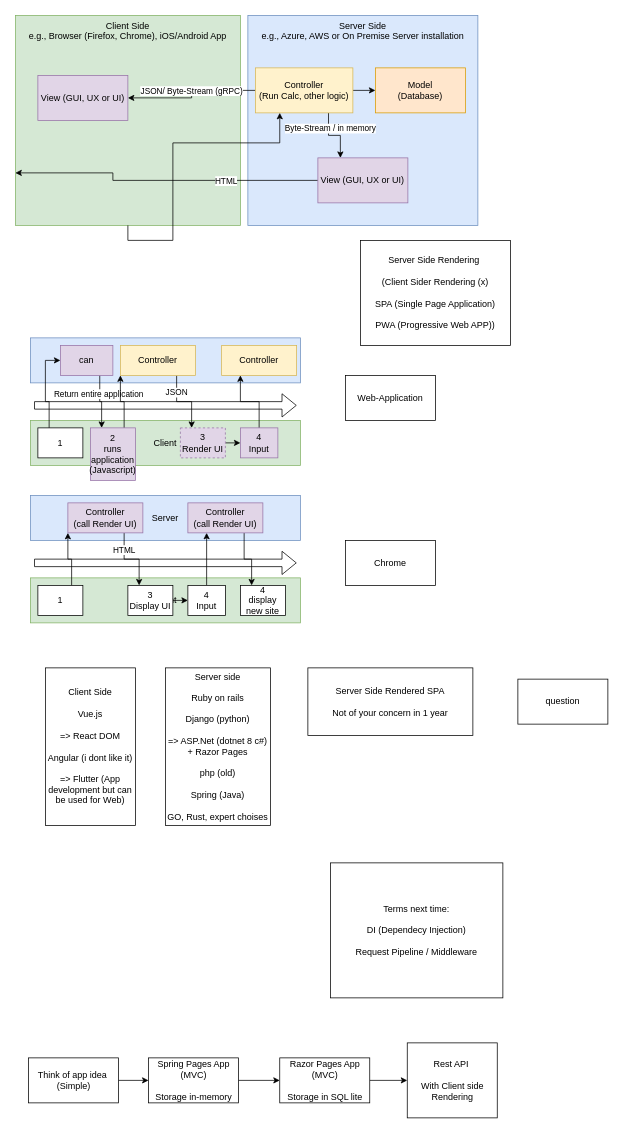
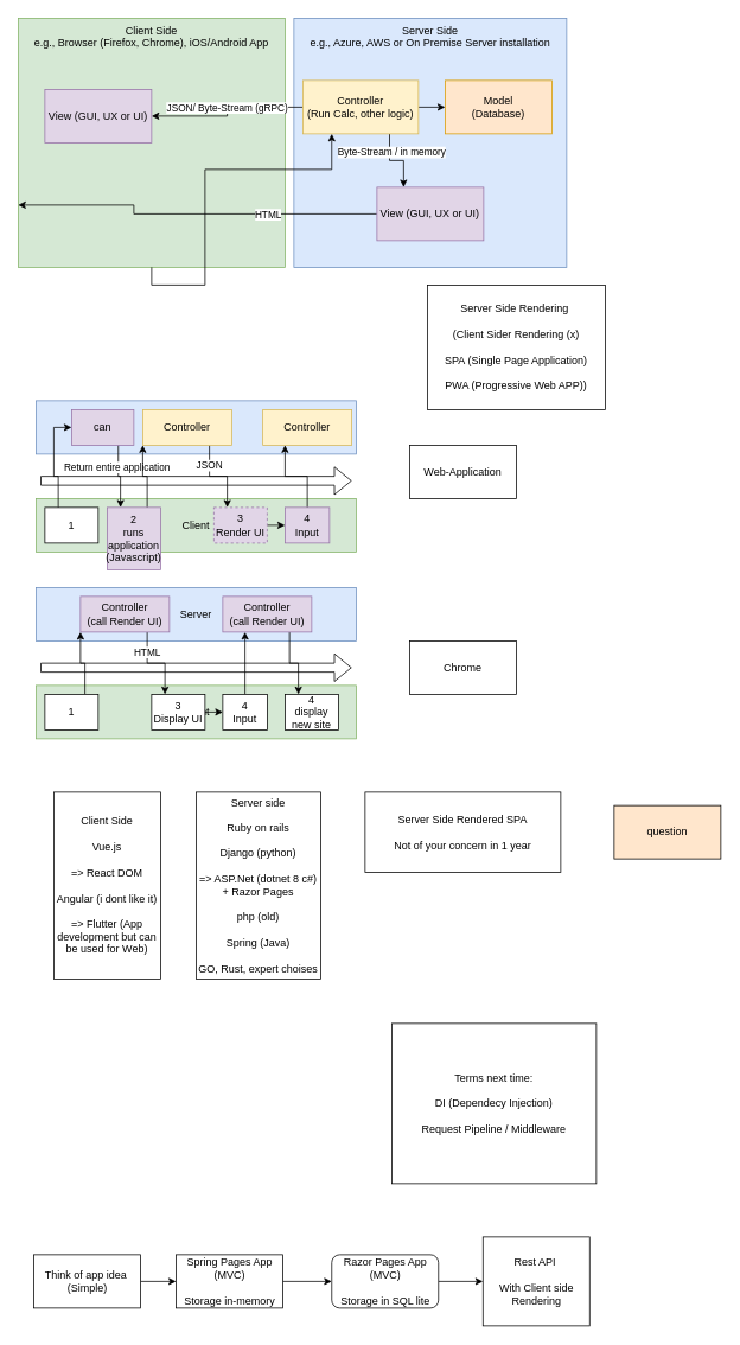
  <mxCell id="0" />
  <mxCell id="1" parent="0" />
  <mxCell id="2" value="Client Side&lt;br&gt;e.g., Browser (Firefox, Chrome), iOS/Android App" style="rounded=0;whiteSpace=wrap;html=1;horizontal=1;verticalAlign=top;fillColor=#d5e8d4;strokeColor=#82b366;" parent="1" vertex="1"><mxGeometry x="20" y="20" width="300" height="280" as="geometry" /></mxCell>
  <mxCell id="3" value="Server Side&lt;br&gt;e.g., Azure, AWS or On Premise Server installation" style="rounded=0;whiteSpace=wrap;html=1;horizontal=1;verticalAlign=top;fillColor=#dae8fc;strokeColor=#6c8ebf;" parent="1" vertex="1"><mxGeometry x="330" y="20" width="306.67" height="280" as="geometry" /></mxCell>
  <mxCell id="4" style="edgeStyle=orthogonalEdgeStyle;rounded=0;orthogonalLoop=1;jettySize=auto;html=1;exitX=0;exitY=0.5;exitDx=0;exitDy=0;entryX=0;entryY=0.75;entryDx=0;entryDy=0;" parent="1" source="6" target="2" edge="1"><mxGeometry relative="1" as="geometry"><mxPoint x="170" y="240" as="targetPoint" /><Array as="points"><mxPoint x="150" y="240" /><mxPoint x="150" y="230" /></Array></mxGeometry></mxCell>
  <mxCell id="5" value="HTML" style="edgeLabel;html=1;align=center;verticalAlign=middle;resizable=0;points=[];" parent="4" vertex="1" connectable="0"><mxGeometry x="-0.09" y="3" relative="1" as="geometry"><mxPoint x="65" y="-3" as="offset" /></mxGeometry></mxCell>
  <mxCell id="6" value="View (GUI, UX or UI)" style="rounded=0;whiteSpace=wrap;html=1;fillColor=#e1d5e7;strokeColor=#9673a6;" parent="1" vertex="1"><mxGeometry x="423.34" y="210" width="120" height="60" as="geometry" /></mxCell>
  <mxCell id="7" value="Model&lt;br&gt;(Database)" style="rounded=0;whiteSpace=wrap;html=1;fillColor=#ffe6cc;strokeColor=#d79b00;" parent="1" vertex="1"><mxGeometry x="500" y="90" width="120" height="60" as="geometry" /></mxCell>
  <mxCell id="8" style="edgeStyle=orthogonalEdgeStyle;rounded=0;orthogonalLoop=1;jettySize=auto;html=1;exitX=1;exitY=0.5;exitDx=0;exitDy=0;entryX=0;entryY=0.5;entryDx=0;entryDy=0;" parent="1" source="13" target="7" edge="1"><mxGeometry relative="1" as="geometry" /></mxCell>
  <mxCell id="9" style="edgeStyle=orthogonalEdgeStyle;rounded=0;orthogonalLoop=1;jettySize=auto;html=1;exitX=0.75;exitY=1;exitDx=0;exitDy=0;entryX=0.25;entryY=0;entryDx=0;entryDy=0;" parent="1" source="13" target="6" edge="1"><mxGeometry relative="1" as="geometry" /></mxCell>
  <mxCell id="10" value="Byte-Stream / in memory" style="edgeLabel;html=1;align=center;verticalAlign=middle;resizable=0;points=[];" parent="9" vertex="1" connectable="0"><mxGeometry x="-0.465" y="2" relative="1" as="geometry"><mxPoint as="offset" /></mxGeometry></mxCell>
  <mxCell id="11" style="edgeStyle=orthogonalEdgeStyle;rounded=0;orthogonalLoop=1;jettySize=auto;html=1;exitX=0;exitY=0.5;exitDx=0;exitDy=0;entryX=1;entryY=0.5;entryDx=0;entryDy=0;" parent="1" source="13" target="16" edge="1"><mxGeometry relative="1" as="geometry" /></mxCell>
  <mxCell id="12" value="JSON/ Byte-Stream (gRPC)" style="edgeLabel;html=1;align=center;verticalAlign=middle;resizable=0;points=[];" parent="11" vertex="1" connectable="0"><mxGeometry x="-0.208" relative="1" as="geometry"><mxPoint x="-15" as="offset" /></mxGeometry></mxCell>
  <mxCell id="13" value="Controller&lt;br&gt;(Run Calc, other logic)" style="rounded=0;whiteSpace=wrap;html=1;fillColor=#fff2cc;strokeColor=#d6b656;" parent="1" vertex="1"><mxGeometry x="340" y="90" width="130" height="60" as="geometry" /></mxCell>
  <mxCell id="14" style="edgeStyle=orthogonalEdgeStyle;rounded=0;orthogonalLoop=1;jettySize=auto;html=1;exitX=0.5;exitY=1;exitDx=0;exitDy=0;entryX=0.25;entryY=1;entryDx=0;entryDy=0;" parent="1" source="2" target="13" edge="1"><mxGeometry relative="1" as="geometry"><Array as="points"><mxPoint x="170" y="320" /><mxPoint x="230" y="320" /><mxPoint x="230" y="190" /><mxPoint x="373" y="190" /><mxPoint x="373" y="150" /></Array></mxGeometry></mxCell>
  <mxCell id="15" value="Server Side Rendering&amp;nbsp;&lt;br&gt;&lt;br&gt;(Client Sider Rendering (x)&lt;br&gt;&lt;br&gt;SPA (Single Page Application)&lt;br&gt;&lt;br&gt;PWA (Progressive Web APP))" style="rounded=0;whiteSpace=wrap;html=1;" parent="1" vertex="1"><mxGeometry x="480" y="320" width="200" height="140" as="geometry" /></mxCell>
  <mxCell id="16" value="View (GUI, UX or UI)" style="rounded=0;whiteSpace=wrap;html=1;fillColor=#e1d5e7;strokeColor=#9673a6;" parent="1" vertex="1"><mxGeometry x="50" y="100" width="120" height="60" as="geometry" /></mxCell>
  <mxCell id="17" value="Server" style="rounded=0;whiteSpace=wrap;html=1;fillColor=#dae8fc;strokeColor=#6c8ebf;" parent="1" vertex="1"><mxGeometry x="40" y="450" width="360" height="60" as="geometry" /></mxCell>
  <mxCell id="18" value="Client" style="rounded=0;whiteSpace=wrap;html=1;fillColor=#d5e8d4;strokeColor=#82b366;" parent="1" vertex="1"><mxGeometry x="40" y="560" width="360" height="60" as="geometry" /></mxCell>
  <mxCell id="19" value="" style="shape=flexArrow;endArrow=classic;html=1;rounded=0;" parent="1" edge="1"><mxGeometry width="50" height="50" relative="1" as="geometry"><mxPoint x="45" y="540" as="sourcePoint" /><mxPoint x="395" y="540" as="targetPoint" /></mxGeometry></mxCell>
  <mxCell id="20" style="edgeStyle=orthogonalEdgeStyle;rounded=0;orthogonalLoop=1;jettySize=auto;html=1;exitX=0.75;exitY=1;exitDx=0;exitDy=0;entryX=0.25;entryY=0;entryDx=0;entryDy=0;" parent="1" source="22" target="26" edge="1"><mxGeometry relative="1" as="geometry" /></mxCell>
  <mxCell id="21" value="Return entire application" style="edgeLabel;html=1;align=center;verticalAlign=middle;resizable=0;points=[];" parent="20" vertex="1" connectable="0"><mxGeometry x="-0.336" y="-2" relative="1" as="geometry"><mxPoint as="offset" /></mxGeometry></mxCell>
  <mxCell id="22" value="can" style="rounded=0;whiteSpace=wrap;html=1;fillColor=#e1d5e7;strokeColor=#9673a6;" parent="1" vertex="1"><mxGeometry x="80" y="460" width="70" height="40" as="geometry" /></mxCell>
  <mxCell id="23" style="edgeStyle=orthogonalEdgeStyle;rounded=0;orthogonalLoop=1;jettySize=auto;html=1;exitX=0.25;exitY=0;exitDx=0;exitDy=0;entryX=0;entryY=0.5;entryDx=0;entryDy=0;" parent="1" source="24" target="22" edge="1"><mxGeometry relative="1" as="geometry" /></mxCell>
  <mxCell id="24" value="1" style="rounded=0;whiteSpace=wrap;html=1;" parent="1" vertex="1"><mxGeometry x="50" y="570" width="60" height="40" as="geometry" /></mxCell>
  <mxCell id="25" style="edgeStyle=orthogonalEdgeStyle;rounded=0;orthogonalLoop=1;jettySize=auto;html=1;exitX=0.75;exitY=0;exitDx=0;exitDy=0;entryX=0;entryY=1;entryDx=0;entryDy=0;" parent="1" source="26" target="29" edge="1"><mxGeometry relative="1" as="geometry" /></mxCell>
  <mxCell id="26" value="2&lt;br&gt;runs application (Javascript)" style="rounded=0;whiteSpace=wrap;html=1;fillColor=#e1d5e7;strokeColor=#9673a6;" parent="1" vertex="1"><mxGeometry x="120" y="570" width="60" height="70" as="geometry" /></mxCell>
  <mxCell id="27" style="edgeStyle=orthogonalEdgeStyle;rounded=0;orthogonalLoop=1;jettySize=auto;html=1;exitX=0.75;exitY=1;exitDx=0;exitDy=0;entryX=0.25;entryY=0;entryDx=0;entryDy=0;" parent="1" source="29" target="31" edge="1"><mxGeometry relative="1" as="geometry" /></mxCell>
  <mxCell id="28" value="JSON" style="edgeLabel;html=1;align=center;verticalAlign=middle;resizable=0;points=[];" parent="27" vertex="1" connectable="0"><mxGeometry x="-0.511" y="-1" relative="1" as="geometry"><mxPoint as="offset" /></mxGeometry></mxCell>
  <mxCell id="29" value="Controller" style="rounded=0;whiteSpace=wrap;html=1;fillColor=#fff2cc;strokeColor=#d6b656;" parent="1" vertex="1"><mxGeometry x="160" y="460" width="100" height="40" as="geometry" /></mxCell>
  <mxCell id="30" style="edgeStyle=orthogonalEdgeStyle;rounded=0;orthogonalLoop=1;jettySize=auto;html=1;exitX=1;exitY=0.5;exitDx=0;exitDy=0;entryX=0;entryY=0.5;entryDx=0;entryDy=0;" parent="1" source="31" target="33" edge="1"><mxGeometry relative="1" as="geometry" /></mxCell>
  <mxCell id="31" value="3&lt;br&gt;Render UI" style="rounded=0;whiteSpace=wrap;html=1;fillColor=#e1d5e7;strokeColor=#9673a6;dashed=1;" parent="1" vertex="1"><mxGeometry x="240" y="570" width="60" height="40" as="geometry" /></mxCell>
  <mxCell id="32" style="edgeStyle=orthogonalEdgeStyle;rounded=0;orthogonalLoop=1;jettySize=auto;html=1;exitX=0.5;exitY=0;exitDx=0;exitDy=0;entryX=0.25;entryY=1;entryDx=0;entryDy=0;" parent="1" source="33" target="34" edge="1"><mxGeometry relative="1" as="geometry" /></mxCell>
  <mxCell id="33" value="4&lt;br&gt;Input" style="rounded=0;whiteSpace=wrap;html=1;fillColor=#e1d5e7;strokeColor=#9673a6;" parent="1" vertex="1"><mxGeometry x="320" y="570" width="50" height="40" as="geometry" /></mxCell>
  <mxCell id="34" value="Controller" style="rounded=0;whiteSpace=wrap;html=1;fillColor=#fff2cc;strokeColor=#d6b656;" parent="1" vertex="1"><mxGeometry x="295" y="460" width="100" height="40" as="geometry" /></mxCell>
  <mxCell id="35" value="Server" style="rounded=0;whiteSpace=wrap;html=1;fillColor=#dae8fc;strokeColor=#6c8ebf;" parent="1" vertex="1"><mxGeometry x="40" y="660" width="360" height="60" as="geometry" /></mxCell>
  <mxCell id="36" value="Client" style="rounded=0;whiteSpace=wrap;html=1;fillColor=#d5e8d4;strokeColor=#82b366;" parent="1" vertex="1"><mxGeometry x="40" y="770" width="360" height="60" as="geometry" /></mxCell>
  <mxCell id="37" value="" style="shape=flexArrow;endArrow=classic;html=1;rounded=0;" parent="1" edge="1"><mxGeometry width="50" height="50" relative="1" as="geometry"><mxPoint x="45" y="750" as="sourcePoint" /><mxPoint x="395" y="750" as="targetPoint" /></mxGeometry></mxCell>
  <mxCell id="38" style="edgeStyle=orthogonalEdgeStyle;rounded=0;orthogonalLoop=1;jettySize=auto;html=1;exitX=0.75;exitY=0;exitDx=0;exitDy=0;entryX=0;entryY=1;entryDx=0;entryDy=0;" parent="1" source="39" target="42" edge="1"><mxGeometry relative="1" as="geometry" /></mxCell>
  <mxCell id="39" value="1" style="rounded=0;whiteSpace=wrap;html=1;" parent="1" vertex="1"><mxGeometry x="50" y="780" width="60" height="40" as="geometry" /></mxCell>
  <mxCell id="40" style="edgeStyle=orthogonalEdgeStyle;rounded=0;orthogonalLoop=1;jettySize=auto;html=1;exitX=0.75;exitY=1;exitDx=0;exitDy=0;entryX=0.25;entryY=0;entryDx=0;entryDy=0;" parent="1" source="42" target="44" edge="1"><mxGeometry relative="1" as="geometry" /></mxCell>
  <mxCell id="41" value="HTML" style="edgeLabel;html=1;align=center;verticalAlign=middle;resizable=0;points=[];" parent="40" vertex="1" connectable="0"><mxGeometry x="-0.511" y="-1" relative="1" as="geometry"><mxPoint as="offset" /></mxGeometry></mxCell>
  <mxCell id="42" value="Controller&lt;br&gt;(call Render UI)" style="rounded=0;whiteSpace=wrap;html=1;fillColor=#e1d5e7;strokeColor=#9673a6;" parent="1" vertex="1"><mxGeometry x="90" y="670" width="100" height="40" as="geometry" /></mxCell>
  <mxCell id="43" style="edgeStyle=orthogonalEdgeStyle;rounded=0;orthogonalLoop=1;jettySize=auto;html=1;exitX=1;exitY=0.5;exitDx=0;exitDy=0;entryX=0;entryY=0.5;entryDx=0;entryDy=0;" parent="1" source="44" target="46" edge="1"><mxGeometry relative="1" as="geometry" /></mxCell>
  <mxCell id="44" value="3&lt;br&gt;Display UI" style="rounded=0;whiteSpace=wrap;html=1;" parent="1" vertex="1"><mxGeometry x="170" y="780" width="60" height="40" as="geometry" /></mxCell>
  <mxCell id="45" style="edgeStyle=orthogonalEdgeStyle;rounded=0;orthogonalLoop=1;jettySize=auto;html=1;exitX=0.5;exitY=0;exitDx=0;exitDy=0;entryX=0.25;entryY=1;entryDx=0;entryDy=0;" parent="1" source="46" target="48" edge="1"><mxGeometry relative="1" as="geometry" /></mxCell>
  <mxCell id="46" value="4&lt;br&gt;Input" style="rounded=0;whiteSpace=wrap;html=1;" parent="1" vertex="1"><mxGeometry x="250" y="780" width="50" height="40" as="geometry" /></mxCell>
  <mxCell id="47" style="edgeStyle=orthogonalEdgeStyle;rounded=0;orthogonalLoop=1;jettySize=auto;html=1;exitX=0.75;exitY=1;exitDx=0;exitDy=0;entryX=0.25;entryY=0;entryDx=0;entryDy=0;" parent="1" source="48" target="49" edge="1"><mxGeometry relative="1" as="geometry" /></mxCell>
  <mxCell id="48" value="Controller&lt;br&gt;(call Render UI)" style="rounded=0;whiteSpace=wrap;html=1;fillColor=#e1d5e7;strokeColor=#9673a6;" parent="1" vertex="1"><mxGeometry x="250" y="670" width="100" height="40" as="geometry" /></mxCell>
  <mxCell id="49" value="4&lt;br&gt;display new site" style="rounded=0;whiteSpace=wrap;html=1;" parent="1" vertex="1"><mxGeometry x="320" y="780" width="60" height="40" as="geometry" /></mxCell>
  <mxCell id="50" value="Chrome" style="rounded=0;whiteSpace=wrap;html=1;" parent="1" vertex="1"><mxGeometry x="460" y="720" width="120" height="60" as="geometry" /></mxCell>
  <mxCell id="51" value="Web-Application" style="rounded=0;whiteSpace=wrap;html=1;" parent="1" vertex="1"><mxGeometry x="460" y="500" width="120" height="60" as="geometry" /></mxCell>
  <mxCell id="52" value="Server Side Rendered SPA&lt;br&gt;&lt;br&gt;Not of your concern in 1 year" style="rounded=0;whiteSpace=wrap;html=1;" parent="1" vertex="1"><mxGeometry x="410" y="890" width="220" height="90" as="geometry" /></mxCell>
  <mxCell id="53" value="Server side&lt;br&gt;&lt;br&gt;Ruby on rails&lt;br&gt;&lt;br&gt;Django (python)&lt;br&gt;&lt;br&gt;=&amp;gt; ASP.Net (dotnet 8 c#) + Razor Pages&lt;br&gt;&lt;br&gt;php (old)&lt;br&gt;&lt;br&gt;Spring (Java)&lt;br&gt;&lt;br&gt;GO, Rust, expert choises" style="rounded=0;whiteSpace=wrap;html=1;" parent="1" vertex="1"><mxGeometry x="220" y="890" width="140" height="210" as="geometry" /></mxCell>
  <mxCell id="54" value="Client Side&lt;br&gt;&lt;br&gt;&lt;div&gt;Vue.js&lt;br&gt;&lt;br&gt;=&amp;gt; React DOM&lt;br&gt;&lt;br&gt;Angular (i dont like it)&lt;br&gt;&lt;br&gt;=&amp;gt; Flutter (App development but can be used for Web)&lt;/div&gt;" style="rounded=0;whiteSpace=wrap;html=1;" parent="1" vertex="1"><mxGeometry x="60" y="890" width="120" height="210" as="geometry" /></mxCell>
  <mxCell id="55" value="Terms next time:&lt;br&gt;&lt;br&gt;DI (Dependecy Injection)&lt;br&gt;&lt;br&gt;Request Pipeline / Middleware" style="rounded=0;whiteSpace=wrap;html=1;" parent="1" vertex="1"><mxGeometry x="440" y="1150" width="230" height="180" as="geometry" /></mxCell>
  <mxCell id="56" style="edgeStyle=orthogonalEdgeStyle;rounded=0;orthogonalLoop=1;jettySize=auto;html=1;exitX=1;exitY=0.5;exitDx=0;exitDy=0;entryX=0;entryY=0.5;entryDx=0;entryDy=0;" parent="1" source="57" target="59" edge="1"><mxGeometry relative="1" as="geometry" /></mxCell>
  <mxCell id="57" value="Think of app idea&amp;nbsp;&lt;br&gt;(Simple)" style="rounded=0;whiteSpace=wrap;html=1;" parent="1" vertex="1"><mxGeometry x="37.5" y="1410" width="120" height="60" as="geometry" /></mxCell>
  <mxCell id="58" style="edgeStyle=orthogonalEdgeStyle;rounded=0;orthogonalLoop=1;jettySize=auto;html=1;exitX=1;exitY=0.5;exitDx=0;exitDy=0;entryX=0;entryY=0.5;entryDx=0;entryDy=0;" parent="1" source="59" target="61" edge="1"><mxGeometry relative="1" as="geometry" /></mxCell>
  <mxCell id="59" value="Spring Pages App (MVC)&lt;br&gt;&lt;br&gt;Storage in-memory" style="rounded=0;whiteSpace=wrap;html=1;" parent="1" vertex="1"><mxGeometry x="197.5" y="1410" width="120" height="60" as="geometry" /></mxCell>
  <mxCell id="60" style="edgeStyle=orthogonalEdgeStyle;rounded=0;orthogonalLoop=1;jettySize=auto;html=1;exitX=1;exitY=0.5;exitDx=0;exitDy=0;entryX=0;entryY=0.5;entryDx=0;entryDy=0;" parent="1" source="61" target="62" edge="1"><mxGeometry relative="1" as="geometry" /></mxCell>
- <mxCell id="61" value="Razor Pages App (MVC)&lt;br&gt;&lt;br&gt;Storage in SQL lite" style="rounded=0;whiteSpace=wrap;html=1;" parent="1" vertex="1"><mxGeometry x="372.5" y="1410" width="120" height="60" as="geometry" /></mxCell>
+ <mxCell id="61" value="Razor Pages App (MVC)&lt;br&gt;&lt;br&gt;Storage in SQL lite" style="whiteSpace=wrap;html=1;rounded=1;" parent="1" vertex="1"><mxGeometry x="372.5" y="1410" width="120" height="60" as="geometry" /></mxCell>
  <mxCell id="62" value="Rest API&amp;nbsp;&lt;br&gt;&lt;br&gt;With Client side Rendering" style="rounded=0;whiteSpace=wrap;html=1;" parent="1" vertex="1"><mxGeometry x="542.5" y="1390" width="120" height="100" as="geometry" /></mxCell>
- <mxCell id="63" value="question" style="rounded=0;whiteSpace=wrap;html=1;" parent="1" vertex="1"><mxGeometry x="690" y="905" width="120" height="60" as="geometry" /></mxCell>
+ <mxCell id="63" value="question" style="rounded=0;whiteSpace=wrap;html=1;fillColor=#ffe6cc;" parent="1" vertex="1"><mxGeometry x="690" y="905" width="120" height="60" as="geometry" /></mxCell>
